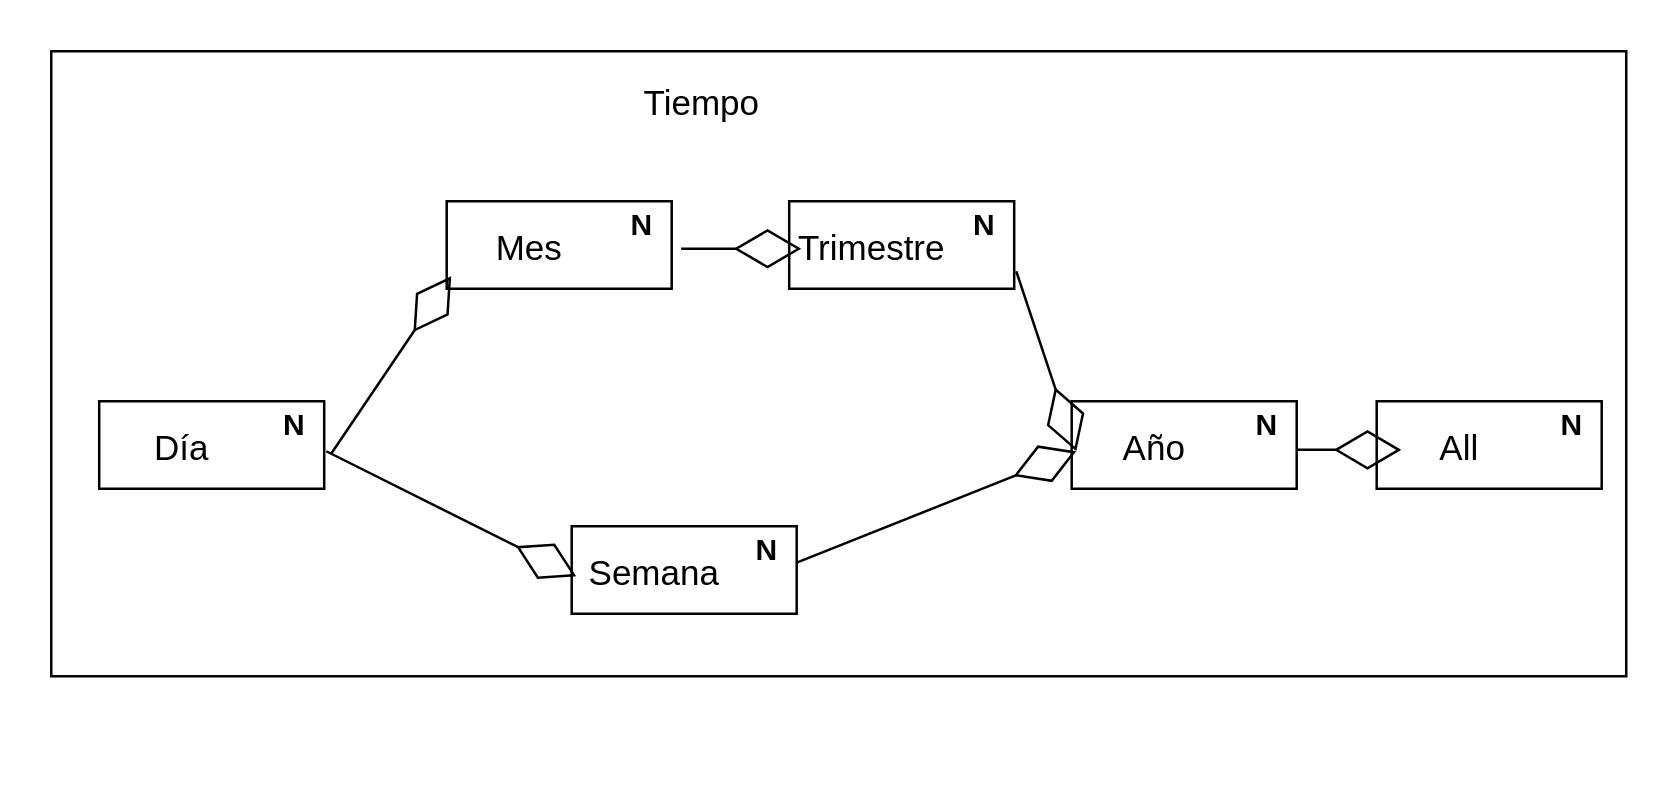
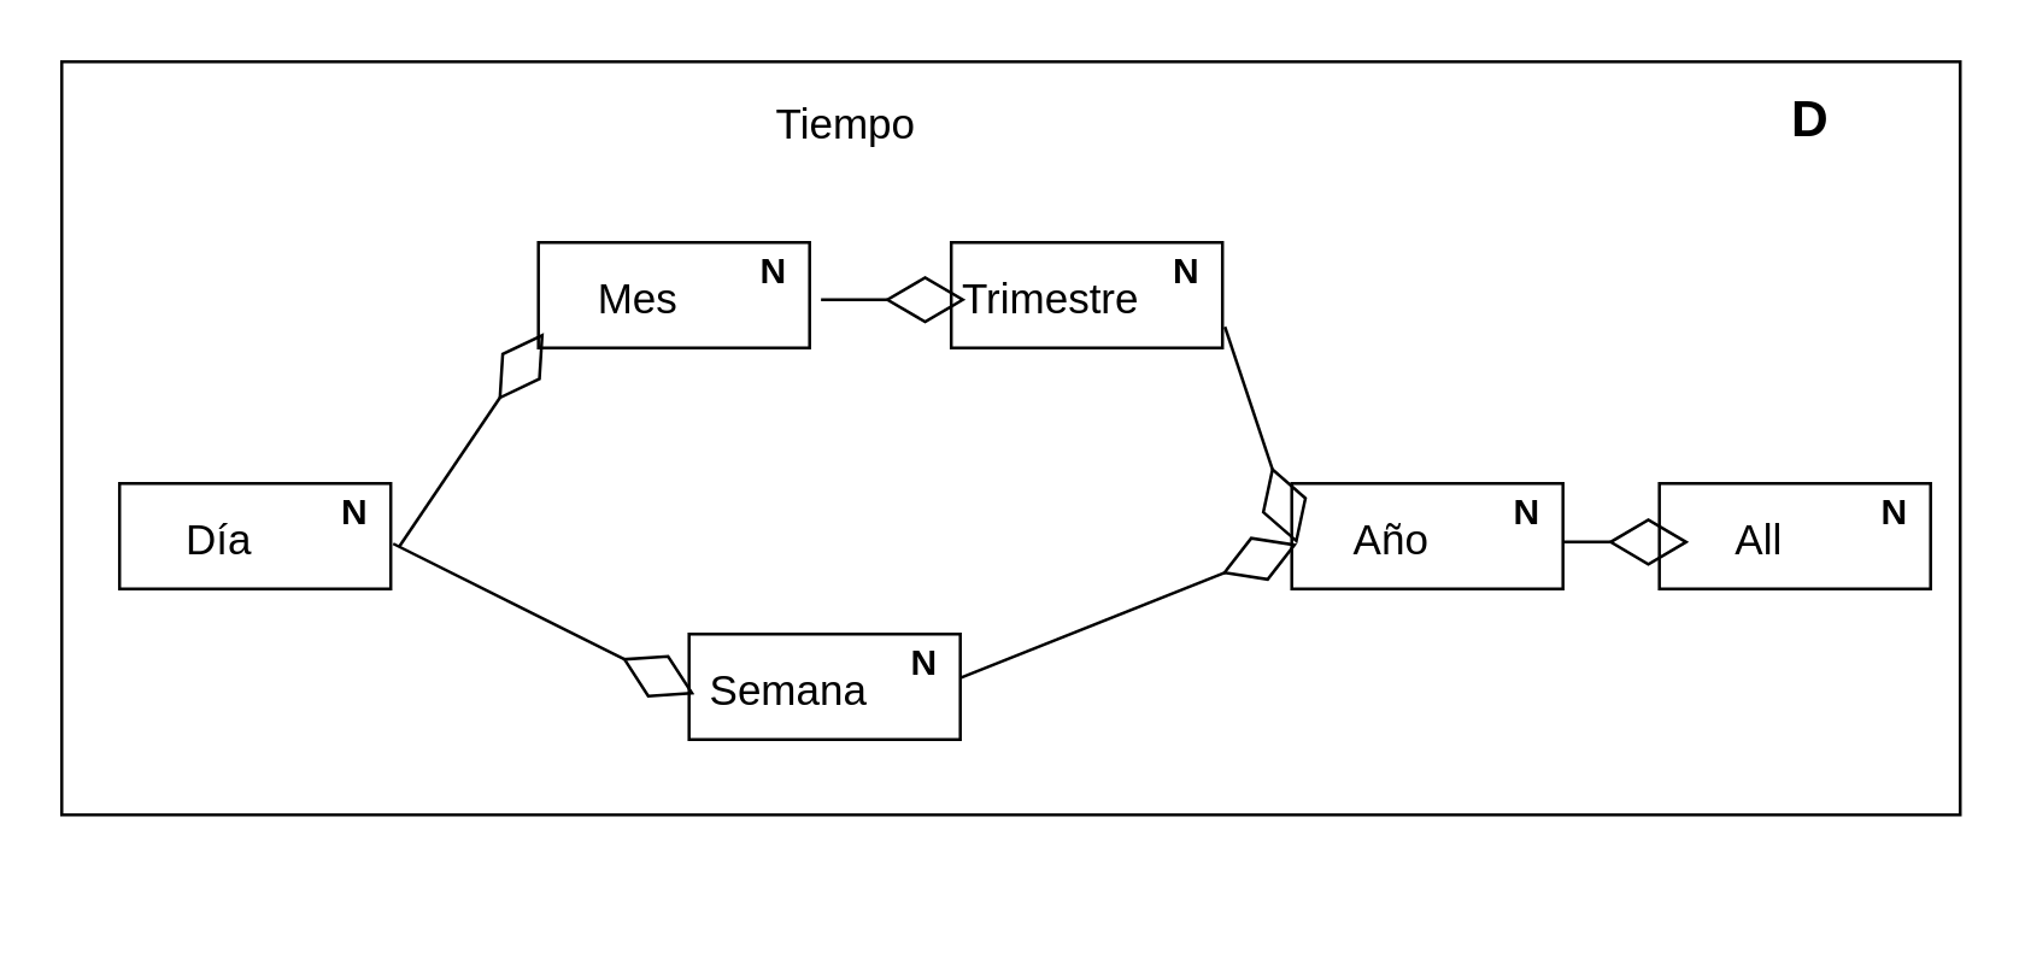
  <mxCell id="0" />
  <mxCell id="1" parent="0" />
  <mxCell id="2" value="" style="group" vertex="1" connectable="0" parent="1"><mxGeometry x="20" y="20" width="630" height="280" as="geometry" /></mxCell>
  <mxCell id="3" value="" style="verticalLabelPosition=bottom;verticalAlign=top;html=1;shape=mxgraph.basic.rect;fillColor2=none;strokeWidth=1;size=20;indent=5;" vertex="1" parent="2"><mxGeometry width="630" height="250" as="geometry" /></mxCell>
  <mxCell id="4" value="Tiempo" style="text;strokeColor=none;fillColor=none;html=1;fontSize=14;fontStyle=0;verticalAlign=middle;align=center;" vertex="1" parent="2"><mxGeometry x="200" y="20" width="120" as="geometry" /></mxCell>
+ <mxCell id="5" value="D" style="text;strokeColor=none;fillColor=none;html=1;fontSize=17;fontStyle=1;verticalAlign=middle;align=center;" vertex="1" parent="2"><mxGeometry x="530" width="100" height="40" as="geometry" /></mxCell>
  <mxCell id="6" value="" style="group" vertex="1" connectable="0" parent="2"><mxGeometry x="19.18" y="140" width="90" height="35" as="geometry" /></mxCell>
  <mxCell id="7" value="" style="verticalLabelPosition=bottom;verticalAlign=top;html=1;shape=mxgraph.basic.rect;fillColor2=none;strokeWidth=1;size=20;indent=5;fontSize=17;" vertex="1" parent="6"><mxGeometry width="90" height="35" as="geometry" /></mxCell>
  <mxCell id="8" value="N" style="text;strokeColor=none;fillColor=none;html=1;fontSize=12;fontStyle=1;verticalAlign=middle;align=center;" vertex="1" parent="6"><mxGeometry x="65.455" width="24.545" height="19.444" as="geometry" /></mxCell>
  <mxCell id="9" value="Día" style="text;strokeColor=none;fillColor=none;html=1;fontSize=14;fontStyle=0;verticalAlign=middle;align=center;" vertex="1" parent="6"><mxGeometry x="-8.182" y="3.889" width="81.818" height="31.111" as="geometry" /></mxCell>
  <mxCell id="10" value="" style="group" vertex="1" connectable="0" parent="2"><mxGeometry x="158.18" y="60" width="90" height="35" as="geometry" /></mxCell>
  <mxCell id="11" value="" style="verticalLabelPosition=bottom;verticalAlign=top;html=1;shape=mxgraph.basic.rect;fillColor2=none;strokeWidth=1;size=20;indent=5;fontSize=17;" vertex="1" parent="10"><mxGeometry width="90" height="35" as="geometry" /></mxCell>
  <mxCell id="12" value="N" style="text;strokeColor=none;fillColor=none;html=1;fontSize=12;fontStyle=1;verticalAlign=middle;align=center;" vertex="1" parent="10"><mxGeometry x="65.455" width="24.545" height="19.444" as="geometry" /></mxCell>
  <mxCell id="13" value="Mes" style="text;strokeColor=none;fillColor=none;html=1;fontSize=14;fontStyle=0;verticalAlign=middle;align=center;" vertex="1" parent="10"><mxGeometry x="-8.182" y="3.889" width="81.818" height="31.111" as="geometry" /></mxCell>
  <mxCell id="14" value="" style="group" vertex="1" connectable="0" parent="2"><mxGeometry x="295.18" y="60" width="90" height="35" as="geometry" /></mxCell>
  <mxCell id="15" value="" style="verticalLabelPosition=bottom;verticalAlign=top;html=1;shape=mxgraph.basic.rect;fillColor2=none;strokeWidth=1;size=20;indent=5;fontSize=17;" vertex="1" parent="14"><mxGeometry width="90" height="35" as="geometry" /></mxCell>
  <mxCell id="16" value="N" style="text;strokeColor=none;fillColor=none;html=1;fontSize=12;fontStyle=1;verticalAlign=middle;align=center;" vertex="1" parent="14"><mxGeometry x="65.455" width="24.545" height="19.444" as="geometry" /></mxCell>
  <mxCell id="17" value="Trimestre" style="text;strokeColor=none;fillColor=none;html=1;fontSize=14;fontStyle=0;verticalAlign=middle;align=center;" vertex="1" parent="14"><mxGeometry x="-8.182" y="3.889" width="81.818" height="31.111" as="geometry" /></mxCell>
  <mxCell id="18" value="" style="group" vertex="1" connectable="0" parent="2"><mxGeometry x="208.18" y="190" width="90" height="35" as="geometry" /></mxCell>
  <mxCell id="19" value="" style="verticalLabelPosition=bottom;verticalAlign=top;html=1;shape=mxgraph.basic.rect;fillColor2=none;strokeWidth=1;size=20;indent=5;fontSize=17;" vertex="1" parent="18"><mxGeometry width="90" height="35" as="geometry" /></mxCell>
  <mxCell id="20" value="N" style="text;strokeColor=none;fillColor=none;html=1;fontSize=12;fontStyle=1;verticalAlign=middle;align=center;" vertex="1" parent="18"><mxGeometry x="65.455" width="24.545" height="19.444" as="geometry" /></mxCell>
  <mxCell id="21" value="Semana" style="text;strokeColor=none;fillColor=none;html=1;fontSize=14;fontStyle=0;verticalAlign=middle;align=center;" vertex="1" parent="18"><mxGeometry x="-8.182" y="3.889" width="81.818" height="31.111" as="geometry" /></mxCell>
  <mxCell id="22" value="" style="group" vertex="1" connectable="0" parent="2"><mxGeometry x="408.18" y="140" width="90" height="35" as="geometry" /></mxCell>
  <mxCell id="23" value="" style="verticalLabelPosition=bottom;verticalAlign=top;html=1;shape=mxgraph.basic.rect;fillColor2=none;strokeWidth=1;size=20;indent=5;fontSize=17;" vertex="1" parent="22"><mxGeometry width="90" height="35" as="geometry" /></mxCell>
  <mxCell id="24" value="N" style="text;strokeColor=none;fillColor=none;html=1;fontSize=12;fontStyle=1;verticalAlign=middle;align=center;" vertex="1" parent="22"><mxGeometry x="65.455" width="24.545" height="19.444" as="geometry" /></mxCell>
  <mxCell id="25" value="Año" style="text;strokeColor=none;fillColor=none;html=1;fontSize=14;fontStyle=0;verticalAlign=middle;align=center;" vertex="1" parent="22"><mxGeometry x="-8.182" y="3.889" width="81.818" height="31.111" as="geometry" /></mxCell>
  <mxCell id="26" value="" style="group" vertex="1" connectable="0" parent="2"><mxGeometry x="530.18" y="140" width="90" height="35" as="geometry" /></mxCell>
  <mxCell id="27" value="" style="verticalLabelPosition=bottom;verticalAlign=top;html=1;shape=mxgraph.basic.rect;fillColor2=none;strokeWidth=1;size=20;indent=5;fontSize=17;" vertex="1" parent="26"><mxGeometry width="90" height="35" as="geometry" /></mxCell>
  <mxCell id="28" value="N" style="text;strokeColor=none;fillColor=none;html=1;fontSize=12;fontStyle=1;verticalAlign=middle;align=center;" vertex="1" parent="26"><mxGeometry x="65.455" width="24.545" height="19.444" as="geometry" /></mxCell>
  <mxCell id="29" value="All" style="text;strokeColor=none;fillColor=none;html=1;fontSize=14;fontStyle=0;verticalAlign=middle;align=center;" vertex="1" parent="26"><mxGeometry x="-8.182" y="3.889" width="81.818" height="31.111" as="geometry" /></mxCell>
  <mxCell id="30" value="" style="endArrow=diamondThin;endFill=0;endSize=24;html=1;fontSize=14;exitX=1.031;exitY=0.6;exitDx=0;exitDy=0;exitPerimeter=0;entryX=0.122;entryY=0.839;entryDx=0;entryDy=0;entryPerimeter=0;" edge="1" parent="2" source="7" target="13"><mxGeometry width="160" relative="1" as="geometry"><mxPoint x="20" y="440" as="sourcePoint" /><mxPoint x="180" y="440" as="targetPoint" /></mxGeometry></mxCell>
  <mxCell id="31" value="" style="endArrow=diamondThin;endFill=0;endSize=24;html=1;fontSize=14;exitX=1.042;exitY=0.543;exitDx=0;exitDy=0;exitPerimeter=0;" edge="1" parent="2" source="11"><mxGeometry width="160" relative="1" as="geometry"><mxPoint x="120" y="170" as="sourcePoint" /><mxPoint x="300" y="79" as="targetPoint" /></mxGeometry></mxCell>
  <mxCell id="32" value="" style="endArrow=diamondThin;endFill=0;endSize=24;html=1;fontSize=14;exitX=1;exitY=0.75;exitDx=0;exitDy=0;entryX=0.122;entryY=0.518;entryDx=0;entryDy=0;entryPerimeter=0;" edge="1" parent="2" source="20" target="25"><mxGeometry width="160" relative="1" as="geometry"><mxPoint x="261.96" y="89.005" as="sourcePoint" /><mxPoint x="310" y="89" as="targetPoint" /></mxGeometry></mxCell>
  <mxCell id="33" value="" style="endArrow=diamondThin;endFill=0;endSize=24;html=1;fontSize=14;exitX=1;exitY=1;exitDx=0;exitDy=0;entryX=0.22;entryY=0.5;entryDx=0;entryDy=0;entryPerimeter=0;" edge="1" parent="2" source="24" target="29"><mxGeometry width="160" relative="1" as="geometry"><mxPoint x="395.99" y="98" as="sourcePoint" /><mxPoint x="420" y="170" as="targetPoint" /></mxGeometry></mxCell>
  <mxCell id="34" value="" style="endArrow=diamondThin;endFill=0;endSize=24;html=1;fontSize=14;entryX=0.122;entryY=0.518;entryDx=0;entryDy=0;entryPerimeter=0;" edge="1" parent="1" target="21"><mxGeometry width="160" relative="1" as="geometry"><mxPoint x="130" y="180" as="sourcePoint" /><mxPoint x="189.98" y="119.991" as="targetPoint" /></mxGeometry></mxCell>
  <mxCell id="35" value="" style="endArrow=diamondThin;endFill=0;endSize=24;html=1;fontSize=14;exitX=1.009;exitY=0.8;exitDx=0;exitDy=0;exitPerimeter=0;" edge="1" parent="1" source="15"><mxGeometry width="160" relative="1" as="geometry"><mxPoint x="328.18" y="234.583" as="sourcePoint" /><mxPoint x="430" y="180" as="targetPoint" /></mxGeometry></mxCell>
